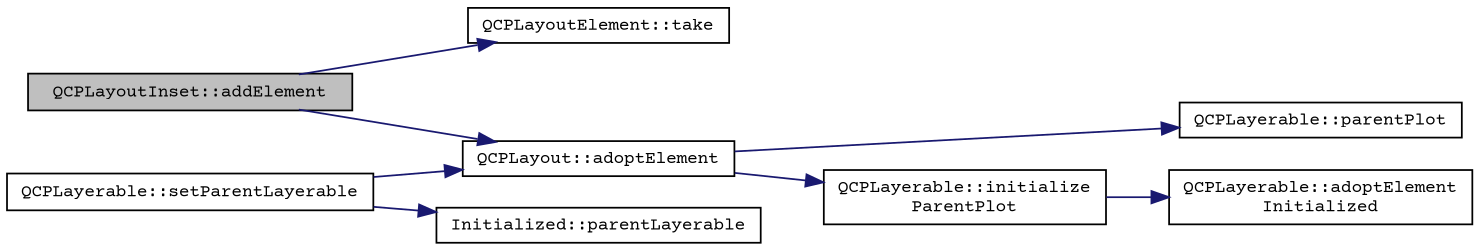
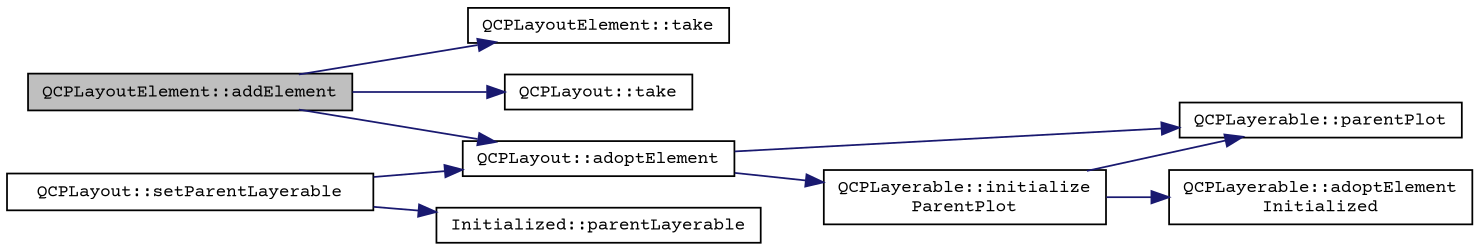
  digraph {
    fontname="Courier Prime"
    rankdir=LR
    node [color=black fillcolor=white fontname="Courier Prime" fontsize=10 shape=record style=filled]
    edge [color=midnightblue fontname="Courier Prime" fontsize=10 labelfontname=Helvetica labelfontsize=10 style=solid]
-   n1 [fillcolor=grey75 fontcolor=black height=0.2 label="QCPLayoutInset::addElement" width=0.4]
+   n1 [fillcolor=grey75 fontcolor=black height=0.2 label="QCPLayoutElement::addElement" width=0.4]
    n2 [height=0.2 label="QCPLayoutElement::take" width=0.4]
+   n3 [height=0.2 label="QCPLayout::take" width=0.4]
    n4 [height=0.2 label="QCPLayout::adoptElement" width=0.4]
    n5 [height=0.2 label="QCPLayerable::parentPlot" width=0.4]
    n6 [height=0.2 label="QCPLayerable::initialize\lParentPlot" width=0.4]
-   n7 [height=0.2 label="QCPLayerable::setParentLayerable" width=0.4]
+   n7 [height=0.2 label="QCPLayout::setParentLayerable" width=0.4]
    n8 [height=0.2 label="Initialized::parentLayerable" width=0.4]
    n9 [height=0.2 label="QCPLayerable::adoptElement\lInitialized" width=0.4]
    n1 -> n2
+   n1 -> n3
    n1 -> n4
    n4 -> n5
    n4 -> n6
+   n6 -> n5
    n6 -> n9
    n7 -> n4
    n7 -> n8
  }
